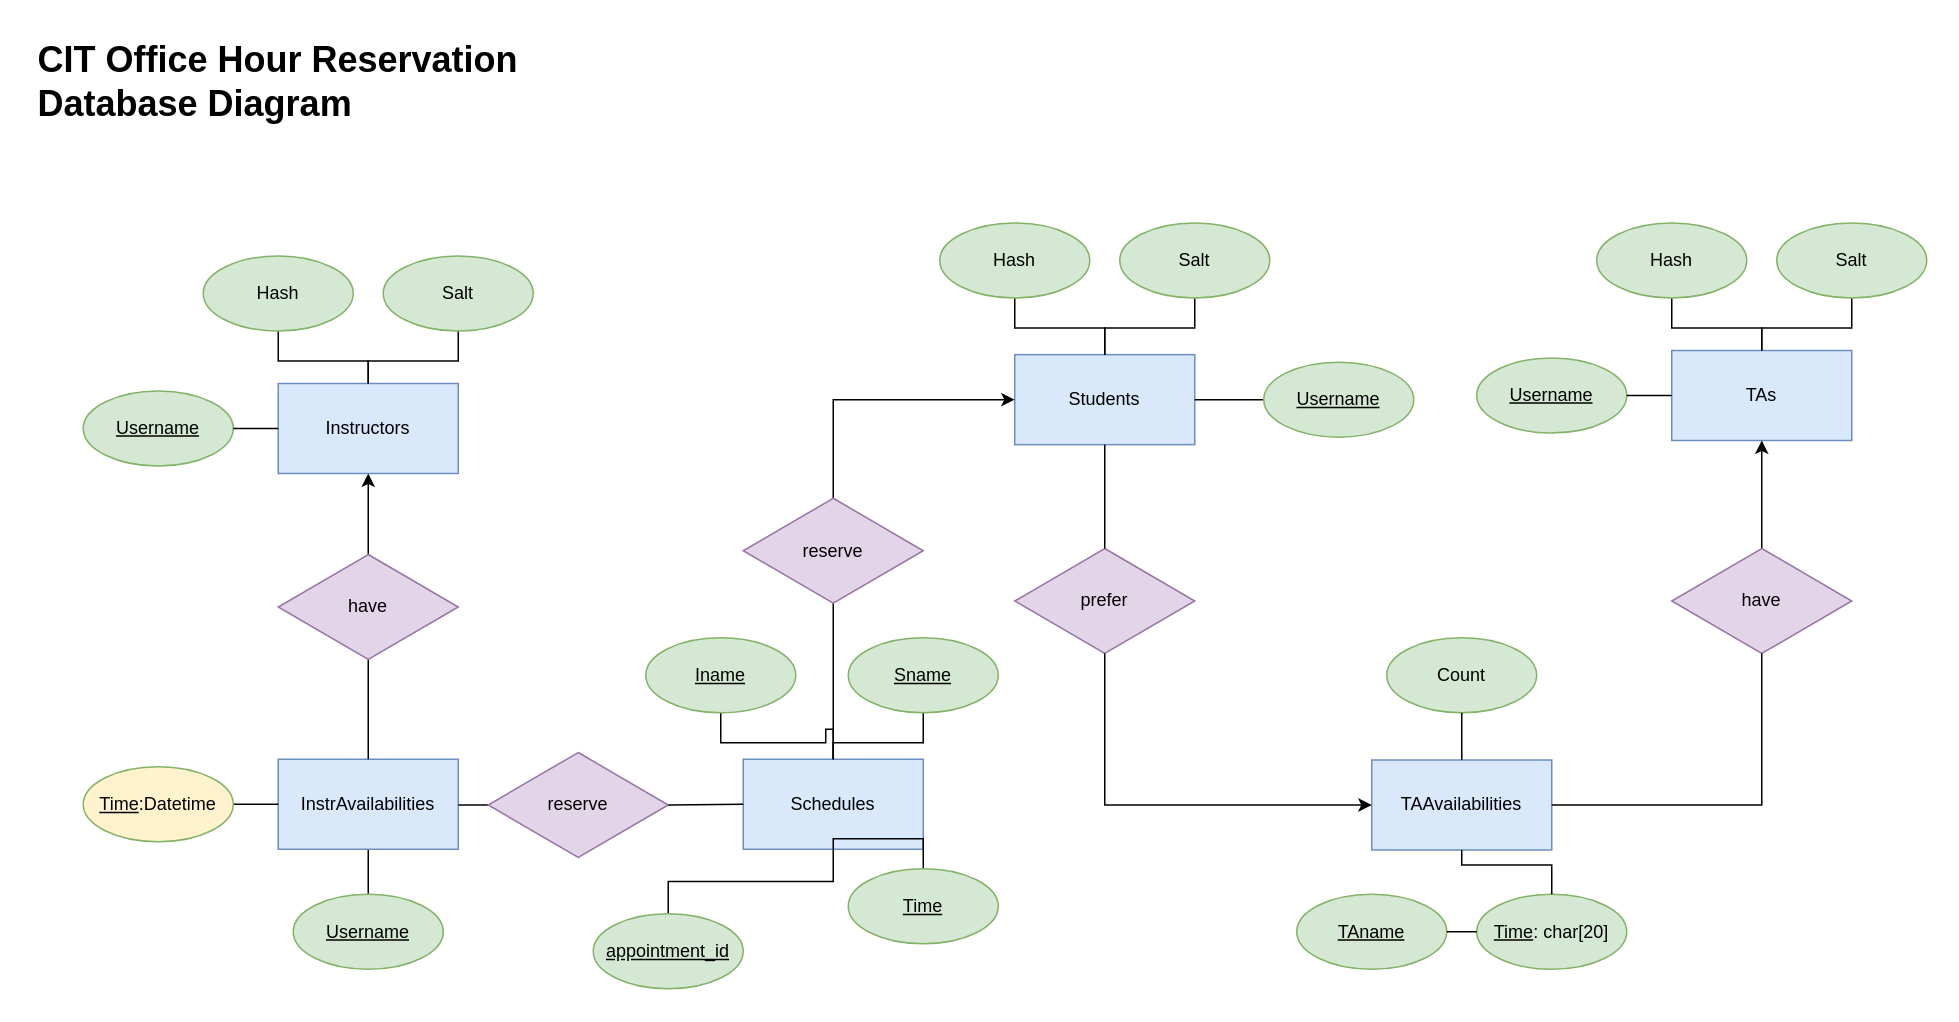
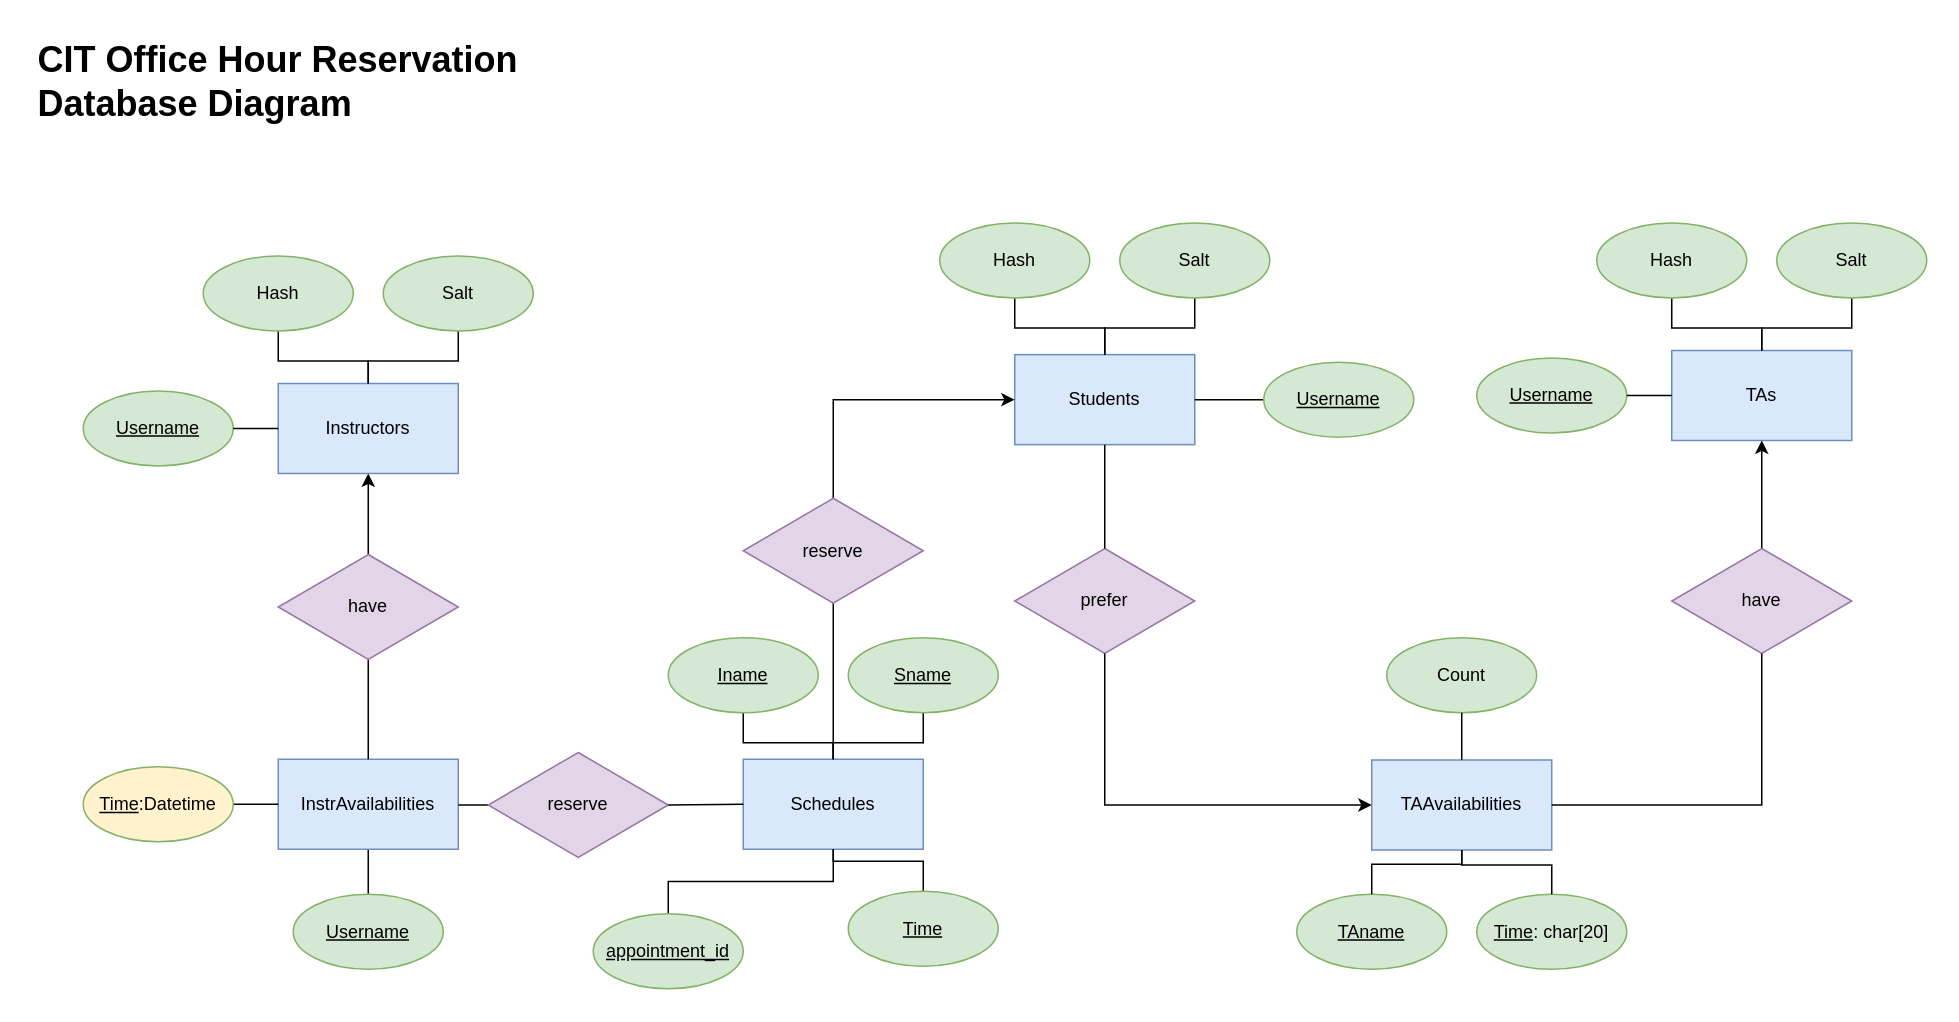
  <mxCell id="0" />
  <mxCell id="1" parent="0" />
  <mxCell id="2" value="" style="edgeStyle=orthogonalEdgeStyle;rounded=0;orthogonalLoop=1;jettySize=auto;html=1;endArrow=none;endFill=0;startArrow=classic;startFill=1;" parent="1" source="3" target="32" edge="1"><mxGeometry relative="1" as="geometry" /></mxCell>
  <mxCell id="3" value="Instructors" style="rounded=0;whiteSpace=wrap;html=1;fillColor=#dae8fc;strokeColor=#6c8ebf;" parent="1" vertex="1"><mxGeometry x="185" y="255" width="120" height="60" as="geometry" /></mxCell>
  <mxCell id="4" value="&lt;u&gt;Username&lt;/u&gt;" style="ellipse;whiteSpace=wrap;html=1;fillColor=#d5e8d4;strokeColor=#82b366;" parent="1" vertex="1"><mxGeometry x="55" y="260" width="100" height="50" as="geometry" /></mxCell>
  <mxCell id="5" value="" style="edgeStyle=orthogonalEdgeStyle;rounded=0;orthogonalLoop=1;jettySize=auto;html=1;endArrow=none;endFill=0;" parent="1" source="6" target="3" edge="1"><mxGeometry relative="1" as="geometry" /></mxCell>
  <mxCell id="6" value="Salt" style="ellipse;whiteSpace=wrap;html=1;fillColor=#d5e8d4;strokeColor=#82b366;" parent="1" vertex="1"><mxGeometry x="255" y="170" width="100" height="50" as="geometry" /></mxCell>
  <mxCell id="7" value="" style="edgeStyle=orthogonalEdgeStyle;rounded=0;orthogonalLoop=1;jettySize=auto;html=1;endArrow=none;endFill=0;" parent="1" source="8" target="3" edge="1"><mxGeometry relative="1" as="geometry" /></mxCell>
  <mxCell id="8" value="Hash" style="ellipse;whiteSpace=wrap;html=1;fillColor=#d5e8d4;strokeColor=#82b366;" parent="1" vertex="1"><mxGeometry x="135" y="170" width="100" height="50" as="geometry" /></mxCell>
  <mxCell id="9" value="Students" style="rounded=0;whiteSpace=wrap;html=1;fillColor=#dae8fc;strokeColor=#6c8ebf;" parent="1" vertex="1"><mxGeometry x="676" y="235.75" width="120" height="60" as="geometry" /></mxCell>
  <mxCell id="10" value="" style="edgeStyle=orthogonalEdgeStyle;rounded=0;orthogonalLoop=1;jettySize=auto;html=1;endArrow=none;endFill=0;" parent="1" source="11" target="9" edge="1"><mxGeometry relative="1" as="geometry" /></mxCell>
  <mxCell id="11" value="&lt;u&gt;Username&lt;/u&gt;" style="ellipse;whiteSpace=wrap;html=1;fillColor=#d5e8d4;strokeColor=#82b366;" parent="1" vertex="1"><mxGeometry x="842" y="240.75" width="100" height="50" as="geometry" /></mxCell>
  <mxCell id="12" value="" style="edgeStyle=orthogonalEdgeStyle;rounded=0;orthogonalLoop=1;jettySize=auto;html=1;endArrow=none;endFill=0;" parent="1" source="13" target="9" edge="1"><mxGeometry relative="1" as="geometry" /></mxCell>
  <mxCell id="13" value="Salt" style="ellipse;whiteSpace=wrap;html=1;fillColor=#d5e8d4;strokeColor=#82b366;" parent="1" vertex="1"><mxGeometry x="746" y="148" width="100" height="50" as="geometry" /></mxCell>
  <mxCell id="14" value="" style="edgeStyle=orthogonalEdgeStyle;rounded=0;orthogonalLoop=1;jettySize=auto;html=1;endArrow=none;endFill=0;" parent="1" source="15" target="9" edge="1"><mxGeometry relative="1" as="geometry" /></mxCell>
  <mxCell id="15" value="Hash" style="ellipse;whiteSpace=wrap;html=1;fillColor=#d5e8d4;strokeColor=#82b366;" parent="1" vertex="1"><mxGeometry x="626" y="148" width="100" height="50" as="geometry" /></mxCell>
  <mxCell id="16" value="" style="edgeStyle=orthogonalEdgeStyle;rounded=0;orthogonalLoop=1;jettySize=auto;html=1;endArrow=none;endFill=0;" parent="1" source="17" target="20" edge="1"><mxGeometry relative="1" as="geometry" /></mxCell>
  <mxCell id="17" value="InstrAvailabilities" style="rounded=0;whiteSpace=wrap;html=1;fillColor=#dae8fc;strokeColor=#6c8ebf;" parent="1" vertex="1"><mxGeometry x="185" y="505.5" width="120" height="60" as="geometry" /></mxCell>
  <mxCell id="18" value="" style="edgeStyle=orthogonalEdgeStyle;rounded=0;orthogonalLoop=1;jettySize=auto;html=1;endArrow=none;endFill=0;" parent="1" source="19" target="17" edge="1"><mxGeometry relative="1" as="geometry" /></mxCell>
  <mxCell id="19" value="&lt;u&gt;Time&lt;/u&gt;:Datetime" style="ellipse;whiteSpace=wrap;html=1;fillColor=#fff2cc;strokeColor=#82b366;" parent="1" vertex="1"><mxGeometry x="55" y="510.5" width="100" height="50" as="geometry" /></mxCell>
  <mxCell id="20" value="&lt;u&gt;Username&lt;/u&gt;" style="ellipse;whiteSpace=wrap;html=1;fillColor=#d5e8d4;strokeColor=#82b366;" parent="1" vertex="1"><mxGeometry x="195" y="595.5" width="100" height="50" as="geometry" /></mxCell>
  <mxCell id="21" value="Schedules" style="rounded=0;whiteSpace=wrap;html=1;fillColor=#dae8fc;strokeColor=#6c8ebf;" parent="1" vertex="1"><mxGeometry x="495" y="505.5" width="120" height="60" as="geometry" /></mxCell>
  <mxCell id="22" value="" style="edgeStyle=orthogonalEdgeStyle;rounded=0;orthogonalLoop=1;jettySize=auto;html=1;endArrow=none;endFill=0;" parent="1" source="23" target="21" edge="1"><mxGeometry relative="1" as="geometry" /></mxCell>
  <mxCell id="23" value="&lt;u&gt;appointment_id&lt;/u&gt;" style="ellipse;whiteSpace=wrap;html=1;fillColor=#d5e8d4;strokeColor=#82b366;" parent="1" vertex="1"><mxGeometry x="395" y="608.5" width="100" height="50" as="geometry" /></mxCell>
  <mxCell id="24" value="" style="edgeStyle=orthogonalEdgeStyle;rounded=0;orthogonalLoop=1;jettySize=auto;html=1;endArrow=none;endFill=0;" parent="1" source="25" target="21" edge="1"><mxGeometry relative="1" as="geometry" /></mxCell>
- <mxCell id="25" value="&lt;u&gt;Iname&lt;/u&gt;" style="ellipse;whiteSpace=wrap;html=1;fillColor=#d5e8d4;strokeColor=#82b366;" parent="1" vertex="1"><mxGeometry x="430" y="424.5" width="100" height="50" as="geometry" /></mxCell>
+ <mxCell id="25" value="&lt;u&gt;Iname&lt;/u&gt;" style="ellipse;whiteSpace=wrap;html=1;fillColor=#d5e8d4;strokeColor=#82b366;" parent="1" vertex="1"><mxGeometry x="445" y="424.5" width="100" height="50" as="geometry" /></mxCell>
  <mxCell id="26" value="" style="edgeStyle=orthogonalEdgeStyle;rounded=0;orthogonalLoop=1;jettySize=auto;html=1;endArrow=none;endFill=0;" parent="1" source="27" target="21" edge="1"><mxGeometry relative="1" as="geometry" /></mxCell>
  <mxCell id="27" value="&lt;u&gt;Sname&lt;/u&gt;" style="ellipse;whiteSpace=wrap;html=1;fillColor=#d5e8d4;strokeColor=#82b366;" parent="1" vertex="1"><mxGeometry x="565" y="424.5" width="100" height="50" as="geometry" /></mxCell>
  <mxCell id="28" value="" style="endArrow=none;html=1;rounded=0;entryX=1;entryY=0.5;entryDx=0;entryDy=0;exitX=0;exitY=0.5;exitDx=0;exitDy=0;" parent="1" source="3" target="4" edge="1"><mxGeometry width="50" height="50" relative="1" as="geometry"><mxPoint x="575" y="475" as="sourcePoint" /><mxPoint x="625" y="425" as="targetPoint" /></mxGeometry></mxCell>
  <mxCell id="29" value="" style="edgeStyle=orthogonalEdgeStyle;rounded=0;orthogonalLoop=1;jettySize=auto;html=1;endArrow=none;endFill=0;" parent="1" source="30" target="21" edge="1"><mxGeometry relative="1" as="geometry" /></mxCell>
- <mxCell id="30" value="&lt;u&gt;Time&lt;/u&gt;" style="ellipse;whiteSpace=wrap;html=1;fillColor=#d5e8d4;strokeColor=#82b366;" parent="1" vertex="1"><mxGeometry x="565" y="578.5" width="100" height="50" as="geometry" /></mxCell>
+ <mxCell id="30" value="&lt;u&gt;Time&lt;/u&gt;" style="ellipse;whiteSpace=wrap;html=1;fillColor=#d5e8d4;strokeColor=#82b366;" parent="1" vertex="1"><mxGeometry x="565" y="593.5" width="100" height="50" as="geometry" /></mxCell>
  <mxCell id="31" value="" style="edgeStyle=orthogonalEdgeStyle;rounded=0;orthogonalLoop=1;jettySize=auto;html=1;endArrow=none;endFill=0;exitX=0.5;exitY=1;exitDx=0;exitDy=0;" parent="1" source="32" target="17" edge="1"><mxGeometry relative="1" as="geometry"><mxPoint x="245" y="472.5" as="sourcePoint" /></mxGeometry></mxCell>
  <mxCell id="32" value="have" style="rhombus;whiteSpace=wrap;html=1;fillColor=#e1d5e7;strokeColor=#9673a6;" parent="1" vertex="1"><mxGeometry x="185" y="369" width="120" height="70" as="geometry" /></mxCell>
  <mxCell id="33" value="" style="edgeStyle=orthogonalEdgeStyle;rounded=0;orthogonalLoop=1;jettySize=auto;html=1;endArrow=none;endFill=0;" parent="1" source="35" target="21" edge="1"><mxGeometry relative="1" as="geometry" /></mxCell>
  <mxCell id="34" value="" style="edgeStyle=orthogonalEdgeStyle;rounded=0;orthogonalLoop=1;jettySize=auto;html=1;endArrow=classic;endFill=1;entryX=0;entryY=0.5;entryDx=0;entryDy=0;exitX=0.5;exitY=0;exitDx=0;exitDy=0;" parent="1" source="35" target="9" edge="1"><mxGeometry relative="1" as="geometry" /></mxCell>
  <mxCell id="35" value="reserve" style="rhombus;whiteSpace=wrap;html=1;fillColor=#e1d5e7;strokeColor=#9673a6;" parent="1" vertex="1"><mxGeometry x="495" y="331.5" width="120" height="70" as="geometry" /></mxCell>
  <mxCell id="36" value="" style="edgeStyle=orthogonalEdgeStyle;rounded=0;orthogonalLoop=1;jettySize=auto;html=1;endArrow=none;endFill=0;" parent="1" source="37" target="17" edge="1"><mxGeometry relative="1" as="geometry" /></mxCell>
  <mxCell id="37" value="reserve" style="rhombus;whiteSpace=wrap;html=1;fillColor=#e1d5e7;strokeColor=#9673a6;" parent="1" vertex="1"><mxGeometry x="325" y="501" width="120" height="70" as="geometry" /></mxCell>
  <mxCell id="38" value="&lt;h1&gt;CIT Office Hour Reservation Database Diagram&lt;/h1&gt;" style="text;html=1;strokeColor=none;fillColor=none;spacing=5;spacingTop=-20;whiteSpace=wrap;overflow=hidden;rounded=0;" parent="1" vertex="1"><mxGeometry x="20" y="20" width="349" height="79" as="geometry" /></mxCell>
  <mxCell id="39" value="" style="endArrow=none;html=1;rounded=0;exitX=1;exitY=0.5;exitDx=0;exitDy=0;entryX=0;entryY=0.5;entryDx=0;entryDy=0;" edge="1" parent="1" source="37" target="21"><mxGeometry width="50" height="50" relative="1" as="geometry"><mxPoint x="426" y="560" as="sourcePoint" /><mxPoint x="711" y="438" as="targetPoint" /></mxGeometry></mxCell>
  <mxCell id="40" value="TAs" style="rounded=0;whiteSpace=wrap;html=1;fillColor=#dae8fc;strokeColor=#6c8ebf;" vertex="1" parent="1"><mxGeometry x="1114" y="233" width="120" height="60" as="geometry" /></mxCell>
  <mxCell id="41" value="&lt;u&gt;Username&lt;/u&gt;" style="ellipse;whiteSpace=wrap;html=1;fillColor=#d5e8d4;strokeColor=#82b366;" vertex="1" parent="1"><mxGeometry x="984" y="238" width="100" height="50" as="geometry" /></mxCell>
  <mxCell id="42" value="" style="edgeStyle=orthogonalEdgeStyle;rounded=0;orthogonalLoop=1;jettySize=auto;html=1;endArrow=none;endFill=0;" edge="1" parent="1" source="43" target="40"><mxGeometry relative="1" as="geometry" /></mxCell>
  <mxCell id="43" value="Salt" style="ellipse;whiteSpace=wrap;html=1;fillColor=#d5e8d4;strokeColor=#82b366;" vertex="1" parent="1"><mxGeometry x="1184" y="148" width="100" height="50" as="geometry" /></mxCell>
  <mxCell id="44" value="" style="edgeStyle=orthogonalEdgeStyle;rounded=0;orthogonalLoop=1;jettySize=auto;html=1;endArrow=none;endFill=0;" edge="1" parent="1" source="45" target="40"><mxGeometry relative="1" as="geometry" /></mxCell>
  <mxCell id="45" value="Hash" style="ellipse;whiteSpace=wrap;html=1;fillColor=#d5e8d4;strokeColor=#82b366;" vertex="1" parent="1"><mxGeometry x="1064" y="148" width="100" height="50" as="geometry" /></mxCell>
  <mxCell id="46" value="" style="endArrow=none;html=1;rounded=0;entryX=1;entryY=0.5;entryDx=0;entryDy=0;exitX=0;exitY=0.5;exitDx=0;exitDy=0;" edge="1" parent="1" source="40" target="41"><mxGeometry width="50" height="50" relative="1" as="geometry"><mxPoint x="1504" y="453" as="sourcePoint" /><mxPoint x="1554" y="403" as="targetPoint" /></mxGeometry></mxCell>
  <mxCell id="47" value="TAAvailabilities" style="rounded=0;whiteSpace=wrap;html=1;fillColor=#dae8fc;strokeColor=#6c8ebf;" vertex="1" parent="1"><mxGeometry x="914" y="506" width="120" height="60" as="geometry" /></mxCell>
  <mxCell id="48" value="" style="edgeStyle=orthogonalEdgeStyle;rounded=0;orthogonalLoop=1;jettySize=auto;html=1;endArrow=classic;endFill=1;" edge="1" parent="1" source="49" target="40"><mxGeometry relative="1" as="geometry" /></mxCell>
  <mxCell id="49" value="have" style="rhombus;whiteSpace=wrap;html=1;fillColor=#e1d5e7;strokeColor=#9673a6;" vertex="1" parent="1"><mxGeometry x="1114" y="365" width="120" height="70" as="geometry" /></mxCell>
  <mxCell id="50" value="" style="endArrow=none;html=1;rounded=0;entryX=1;entryY=0.5;entryDx=0;entryDy=0;exitX=0.5;exitY=1;exitDx=0;exitDy=0;endFill=0;" edge="1" parent="1" source="49" target="47"><mxGeometry width="50" height="50" relative="1" as="geometry"><mxPoint x="753" y="367" as="sourcePoint" /><mxPoint x="803" y="317" as="targetPoint" /><Array as="points"><mxPoint x="1174" y="536" /></Array></mxGeometry></mxCell>
  <mxCell id="51" value="prefer" style="rhombus;whiteSpace=wrap;html=1;fillColor=#e1d5e7;strokeColor=#9673a6;" vertex="1" parent="1"><mxGeometry x="676" y="365" width="120" height="70" as="geometry" /></mxCell>
  <mxCell id="52" value="" style="endArrow=none;html=1;rounded=0;exitX=0.5;exitY=1;exitDx=0;exitDy=0;entryX=0.5;entryY=0;entryDx=0;entryDy=0;endFill=0;" edge="1" parent="1" source="9" target="51"><mxGeometry width="50" height="50" relative="1" as="geometry"><mxPoint x="753" y="491" as="sourcePoint" /><mxPoint x="803" y="441" as="targetPoint" /></mxGeometry></mxCell>
  <mxCell id="53" value="" style="endArrow=classic;html=1;rounded=0;exitX=0.5;exitY=1;exitDx=0;exitDy=0;entryX=0;entryY=0.5;entryDx=0;entryDy=0;" edge="1" parent="1" source="51" target="47"><mxGeometry width="50" height="50" relative="1" as="geometry"><mxPoint x="753" y="491" as="sourcePoint" /><mxPoint x="803" y="441" as="targetPoint" /><Array as="points"><mxPoint x="736" y="536" /></Array></mxGeometry></mxCell>
  <mxCell id="54" value="&lt;u&gt;TAname&lt;/u&gt;" style="ellipse;whiteSpace=wrap;html=1;fillColor=#d5e8d4;strokeColor=#82b366;" vertex="1" parent="1"><mxGeometry x="864" y="595.5" width="100" height="50" as="geometry" /></mxCell>
  <mxCell id="55" value="&lt;u&gt;Time&lt;/u&gt;: char[20]" style="ellipse;whiteSpace=wrap;html=1;fillColor=#d5e8d4;strokeColor=#82b366;" vertex="1" parent="1"><mxGeometry x="984" y="595.5" width="100" height="50" as="geometry" /></mxCell>
  <mxCell id="56" value="Count" style="ellipse;whiteSpace=wrap;html=1;fillColor=#d5e8d4;strokeColor=#82b366;" vertex="1" parent="1"><mxGeometry x="924" y="424.5" width="100" height="50" as="geometry" /></mxCell>
- <mxCell id="57" value="" style="edgeStyle=orthogonalEdgeStyle;rounded=0;orthogonalLoop=1;jettySize=auto;html=1;endArrow=none;endFill=0;" edge="1" parent="1" source="54" target="55"><mxGeometry relative="1" as="geometry"><mxPoint x="842" y="744" as="sourcePoint" /><mxPoint x="978" y="661" as="targetPoint" /></mxGeometry></mxCell>
+ <mxCell id="57" value="" style="edgeStyle=orthogonalEdgeStyle;rounded=0;orthogonalLoop=1;jettySize=auto;html=1;endArrow=none;endFill=0;entryX=0.5;entryY=1;entryDx=0;entryDy=0;" edge="1" parent="1" source="54" target="47"><mxGeometry relative="1" as="geometry"><mxPoint x="842" y="744" as="sourcePoint" /><mxPoint x="978" y="661" as="targetPoint" /></mxGeometry></mxCell>
  <mxCell id="58" value="" style="endArrow=none;html=1;rounded=0;entryX=0.5;entryY=1;entryDx=0;entryDy=0;exitX=0.5;exitY=0;exitDx=0;exitDy=0;" edge="1" parent="1" source="47" target="56"><mxGeometry width="50" height="50" relative="1" as="geometry"><mxPoint x="704" y="491" as="sourcePoint" /><mxPoint x="754" y="441" as="targetPoint" /></mxGeometry></mxCell>
  <mxCell id="59" value="" style="edgeStyle=orthogonalEdgeStyle;rounded=0;orthogonalLoop=1;jettySize=auto;html=1;endArrow=none;endFill=0;entryX=0.5;entryY=1;entryDx=0;entryDy=0;exitX=0.5;exitY=0;exitDx=0;exitDy=0;" edge="1" parent="1" source="55"><mxGeometry relative="1" as="geometry"><mxPoint x="1034" y="588" as="sourcePoint" /><mxPoint x="974" y="566" as="targetPoint" /><Array as="points"><mxPoint x="1034" y="576" /><mxPoint x="974" y="576" /></Array></mxGeometry></mxCell>
